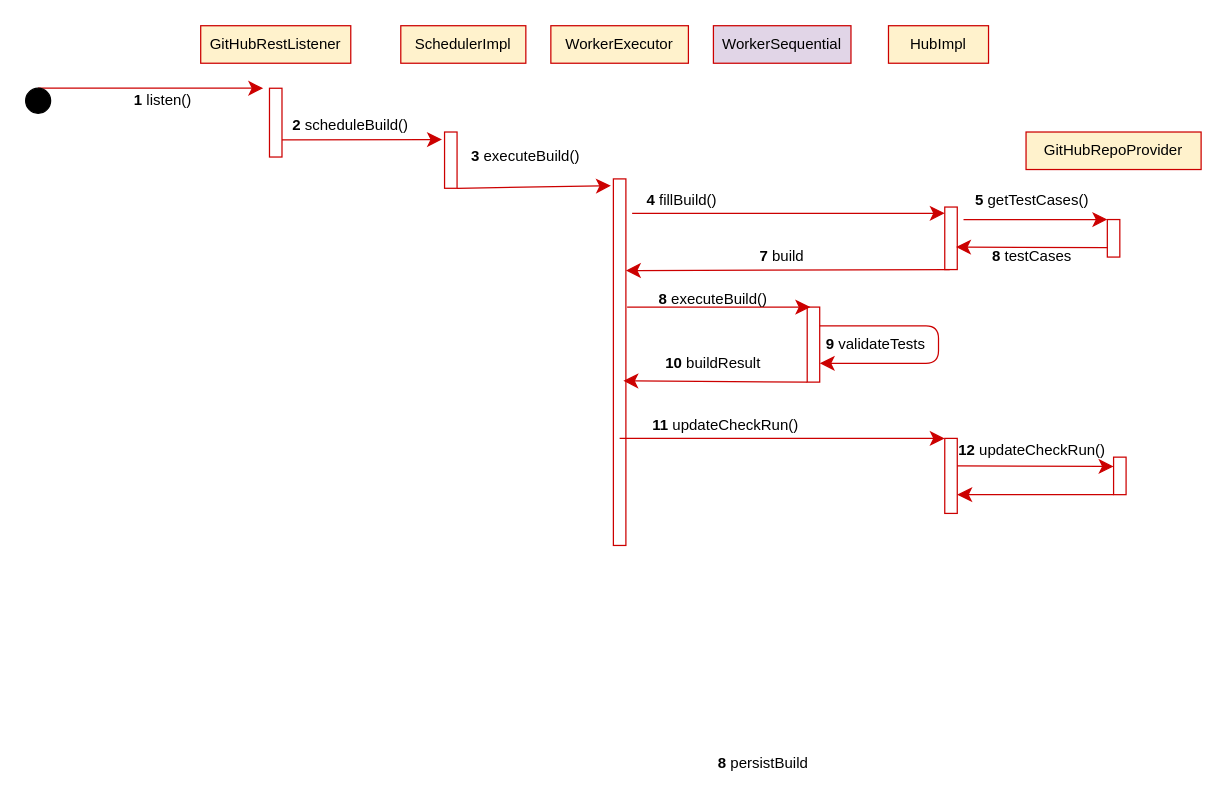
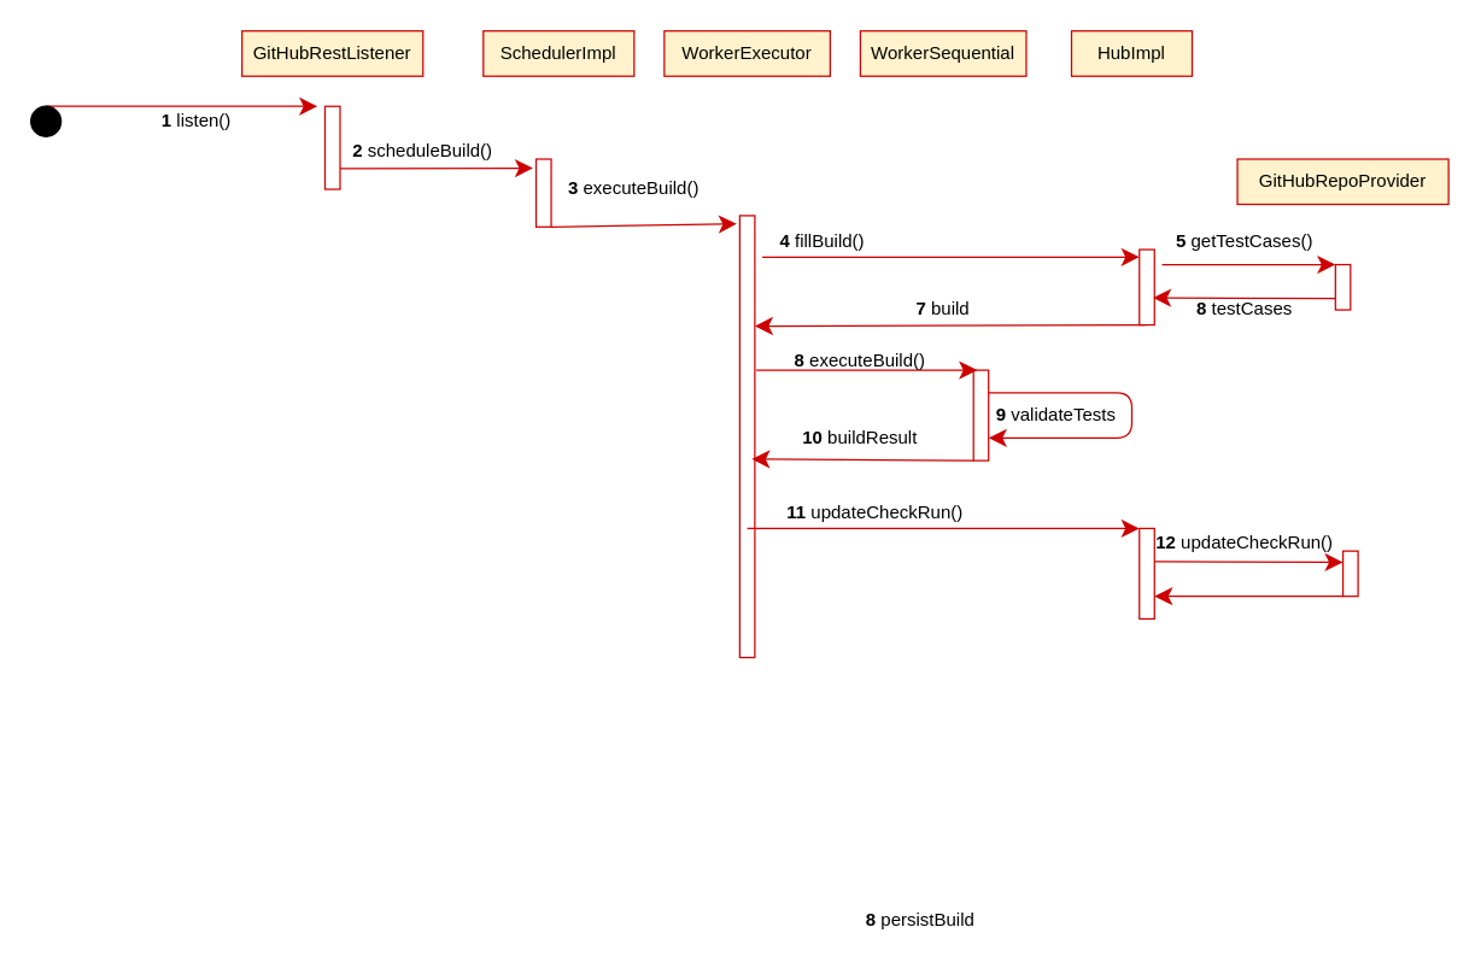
  <mxCell id="0" />
  <mxCell id="1" parent="0" />
  <mxCell id="2" value="GitHubRestListener" style="rounded=0;whiteSpace=wrap;html=1;fillColor=#fff2cc;strokeColor=#CC0000;" vertex="1" parent="1"><mxGeometry x="160" y="20" width="120" height="30" as="geometry" /></mxCell>
  <mxCell id="3" value="HubImpl" style="rounded=0;whiteSpace=wrap;html=1;fillColor=#fff2cc;strokeColor=#CC0000;" vertex="1" parent="1"><mxGeometry x="710" y="20" width="80" height="30" as="geometry" /></mxCell>
  <mxCell id="4" value="" style="rounded=0;whiteSpace=wrap;html=1;strokeColor=#CC0000;rotation=90;" vertex="1" parent="1"><mxGeometry x="192.5" y="92.5" width="55" height="10" as="geometry" /></mxCell>
  <mxCell id="5" value="&lt;b&gt;1&lt;/b&gt; listen()" style="text;html=1;strokeColor=none;fillColor=none;align=center;verticalAlign=middle;whiteSpace=wrap;rounded=0;" vertex="1" parent="1"><mxGeometry x="80" y="70" width="100" height="20" as="geometry" /></mxCell>
  <mxCell id="6" value="" style="rounded=0;whiteSpace=wrap;html=1;strokeColor=#CC0000;rotation=90;" vertex="1" parent="1"><mxGeometry x="337.5" y="122.5" width="45" height="10" as="geometry" /></mxCell>
  <mxCell id="7" value="&lt;b&gt;2&lt;/b&gt;&amp;nbsp;scheduleBuild()" style="text;html=1;strokeColor=none;fillColor=none;align=center;verticalAlign=middle;whiteSpace=wrap;rounded=0;" vertex="1" parent="1"><mxGeometry x="200" y="90" width="160" height="20" as="geometry" /></mxCell>
  <mxCell id="8" value="SchedulerImpl" style="rounded=0;whiteSpace=wrap;html=1;fillColor=#fff2cc;strokeColor=#CC0000;" vertex="1" parent="1"><mxGeometry x="320" y="20" width="100" height="30" as="geometry" /></mxCell>
  <mxCell id="9" value="WorkerExecutor" style="rounded=0;whiteSpace=wrap;html=1;fillColor=#fff2cc;strokeColor=#CC0000;" vertex="1" parent="1"><mxGeometry x="440" y="20" width="110" height="30" as="geometry" /></mxCell>
  <mxCell id="10" value="&lt;b&gt;3&lt;/b&gt; executeBuild()" style="text;html=1;strokeColor=none;fillColor=none;align=center;verticalAlign=middle;whiteSpace=wrap;rounded=0;" vertex="1" parent="1"><mxGeometry x="340" y="115" width="160" height="20" as="geometry" /></mxCell>
  <mxCell id="11" value="" style="rounded=0;whiteSpace=wrap;html=1;strokeColor=#CC0000;rotation=90;" vertex="1" parent="1"><mxGeometry x="348.45" y="284.06" width="293.12" height="10" as="geometry" /></mxCell>
  <mxCell id="12" value="&lt;b&gt;4&lt;/b&gt;&amp;nbsp;fillBuild()" style="text;html=1;strokeColor=none;fillColor=none;align=center;verticalAlign=middle;whiteSpace=wrap;rounded=0;" vertex="1" parent="1"><mxGeometry x="465" y="150" width="160" height="20" as="geometry" /></mxCell>
  <mxCell id="13" value="" style="rounded=0;whiteSpace=wrap;html=1;strokeColor=#CC0000;rotation=90;" vertex="1" parent="1"><mxGeometry x="735" y="185" width="50" height="10" as="geometry" /></mxCell>
  <mxCell id="14" value="" style="rounded=0;whiteSpace=wrap;html=1;strokeColor=#CC0000;rotation=90;" vertex="1" parent="1"><mxGeometry x="730" y="375" width="60" height="10" as="geometry" /></mxCell>
  <mxCell id="15" value="&lt;b&gt;9&lt;/b&gt; validateTests" style="text;html=1;strokeColor=none;fillColor=none;align=center;verticalAlign=middle;whiteSpace=wrap;rounded=0;" vertex="1" parent="1"><mxGeometry x="620" y="265" width="160" height="20" as="geometry" /></mxCell>
- <mxCell id="16" value="WorkerSequential" style="rounded=0;whiteSpace=wrap;html=1;fillColor=#e1d5e7;strokeColor=#CC0000;" vertex="1" parent="1"><mxGeometry x="570" y="20" width="110" height="30" as="geometry" /></mxCell>
+ <mxCell id="16" value="WorkerSequential" style="rounded=0;whiteSpace=wrap;html=1;fillColor=#fff2cc;strokeColor=#CC0000;" vertex="1" parent="1"><mxGeometry x="570" y="20" width="110" height="30" as="geometry" /></mxCell>
  <mxCell id="17" value="&lt;b&gt;11&lt;/b&gt; updateCheckRun()" style="text;html=1;strokeColor=none;fillColor=none;align=center;verticalAlign=middle;whiteSpace=wrap;rounded=0;" vertex="1" parent="1"><mxGeometry x="500" y="330" width="160" height="20" as="geometry" /></mxCell>
  <mxCell id="18" value="GitHubRepoProvider" style="rounded=0;whiteSpace=wrap;html=1;fillColor=#fff2cc;strokeColor=#CC0000;" vertex="1" parent="1"><mxGeometry x="820" y="105" width="140" height="30" as="geometry" /></mxCell>
  <mxCell id="19" value="" style="rounded=0;whiteSpace=wrap;html=1;strokeColor=#CC0000;rotation=90;" vertex="1" parent="1"><mxGeometry x="620" y="270" width="60" height="10" as="geometry" /></mxCell>
  <mxCell id="20" value="" style="rounded=0;whiteSpace=wrap;html=1;strokeColor=#CC0000;rotation=90;" vertex="1" parent="1"><mxGeometry x="875" y="185" width="30" height="10" as="geometry" /></mxCell>
  <mxCell id="21" value="" style="rounded=0;whiteSpace=wrap;html=1;strokeColor=#CC0000;rotation=90;" vertex="1" parent="1"><mxGeometry x="880" y="375" width="30" height="10" as="geometry" /></mxCell>
  <mxCell id="22" value="&lt;b&gt;8&lt;/b&gt;&amp;nbsp;persistBuild" style="text;html=1;strokeColor=none;fillColor=none;align=center;verticalAlign=middle;whiteSpace=wrap;rounded=0;" vertex="1" parent="1"><mxGeometry x="530" y="600" width="160" height="20" as="geometry" /></mxCell>
  <mxCell id="23" value="" style="endArrow=classic;html=1;strokeColor=#CC0000;endSize=9;exitX=0.5;exitY=0;exitDx=0;exitDy=0;" edge="1" parent="1" source="24"><mxGeometry width="50" height="50" relative="1" as="geometry"><mxPoint x="50" y="88" as="sourcePoint" /><mxPoint x="210" y="70" as="targetPoint" /><Array as="points" /></mxGeometry></mxCell>
  <mxCell id="24" value="" style="ellipse;whiteSpace=wrap;html=1;aspect=fixed;fillColor=#000000;" vertex="1" parent="1"><mxGeometry x="20" y="70" width="20" height="20" as="geometry" /></mxCell>
  <mxCell id="25" value="" style="endArrow=classic;html=1;strokeColor=#CC0000;endSize=9;exitX=0.75;exitY=0;exitDx=0;exitDy=0;entryX=0.081;entryY=-0.2;entryDx=0;entryDy=0;entryPerimeter=0;" edge="1" parent="1" source="4" target="10"><mxGeometry width="50" height="50" relative="1" as="geometry"><mxPoint x="60" y="98" as="sourcePoint" /><mxPoint x="220" y="98" as="targetPoint" /><Array as="points" /></mxGeometry></mxCell>
  <mxCell id="26" value="" style="endArrow=classic;html=1;strokeColor=#CC0000;endSize=9;exitX=1;exitY=0;exitDx=0;exitDy=0;entryX=0.144;entryY=-0.1;entryDx=0;entryDy=0;entryPerimeter=0;" edge="1" parent="1" source="6" target="12"><mxGeometry width="50" height="50" relative="1" as="geometry"><mxPoint x="235" y="120" as="sourcePoint" /><mxPoint x="490" y="140" as="targetPoint" /><Array as="points" /></mxGeometry></mxCell>
  <mxCell id="27" value="" style="endArrow=classic;html=1;strokeColor=#CC0000;endSize=9;exitX=0.25;exitY=1;exitDx=0;exitDy=0;entryX=0.1;entryY=1;entryDx=0;entryDy=0;entryPerimeter=0;" edge="1" parent="1" source="12" target="13"><mxGeometry width="50" height="50" relative="1" as="geometry"><mxPoint x="375" y="152.5" as="sourcePoint" /><mxPoint x="500" y="150" as="targetPoint" /><Array as="points" /></mxGeometry></mxCell>
  <mxCell id="28" value="" style="endArrow=classic;html=1;strokeColor=#CC0000;endSize=9;entryX=0;entryY=1;entryDx=0;entryDy=0;" edge="1" parent="1" target="20"><mxGeometry width="50" height="50" relative="1" as="geometry"><mxPoint x="770" y="175" as="sourcePoint" /><mxPoint x="765" y="180" as="targetPoint" /><Array as="points" /></mxGeometry></mxCell>
  <mxCell id="29" value="&lt;b&gt;5&lt;/b&gt;&amp;nbsp;getTestCases()" style="text;html=1;strokeColor=none;fillColor=none;align=center;verticalAlign=middle;whiteSpace=wrap;rounded=0;" vertex="1" parent="1"><mxGeometry x="745" y="150" width="160" height="20" as="geometry" /></mxCell>
  <mxCell id="30" value="" style="endArrow=classic;html=1;strokeColor=#CC0000;endSize=9;entryX=0.64;entryY=0.1;entryDx=0;entryDy=0;exitX=0.75;exitY=1;exitDx=0;exitDy=0;entryPerimeter=0;" edge="1" parent="1" source="20" target="13"><mxGeometry width="50" height="50" relative="1" as="geometry"><mxPoint x="780" y="185" as="sourcePoint" /><mxPoint x="895" y="185" as="targetPoint" /><Array as="points" /></mxGeometry></mxCell>
  <mxCell id="31" value="&lt;b&gt;8&lt;/b&gt;&amp;nbsp;testCases" style="text;html=1;strokeColor=none;fillColor=none;align=center;verticalAlign=middle;whiteSpace=wrap;rounded=0;" vertex="1" parent="1"><mxGeometry x="745" y="195" width="160" height="20" as="geometry" /></mxCell>
  <mxCell id="32" value="&lt;b&gt;7&lt;/b&gt;&amp;nbsp;build" style="text;html=1;strokeColor=none;fillColor=none;align=center;verticalAlign=middle;whiteSpace=wrap;rounded=0;" vertex="1" parent="1"><mxGeometry x="545" y="195" width="160" height="20" as="geometry" /></mxCell>
  <mxCell id="33" value="" style="endArrow=classic;html=1;strokeColor=#CC0000;endSize=9;entryX=0.25;entryY=0;entryDx=0;entryDy=0;" edge="1" parent="1" target="11"><mxGeometry width="50" height="50" relative="1" as="geometry"><mxPoint x="759" y="215" as="sourcePoint" /><mxPoint x="500" y="210" as="targetPoint" /><Array as="points" /></mxGeometry></mxCell>
  <mxCell id="34" value="" style="endArrow=classic;html=1;strokeColor=#CC0000;endSize=9;exitX=0.35;exitY=-0.099;exitDx=0;exitDy=0;exitPerimeter=0;entryX=0;entryY=0.75;entryDx=0;entryDy=0;" edge="1" parent="1" source="11" target="19"><mxGeometry width="50" height="50" relative="1" as="geometry"><mxPoint x="375" y="152.5" as="sourcePoint" /><mxPoint x="530" y="250" as="targetPoint" /><Array as="points" /></mxGeometry></mxCell>
  <mxCell id="35" value="&lt;b&gt;8&lt;/b&gt; executeBuild()" style="text;html=1;strokeColor=none;fillColor=none;align=center;verticalAlign=middle;whiteSpace=wrap;rounded=0;" vertex="1" parent="1"><mxGeometry x="490" y="228.75" width="160" height="20" as="geometry" /></mxCell>
  <mxCell id="36" value="" style="endArrow=classic;html=1;strokeColor=#CC0000;endSize=9;exitX=0.25;exitY=0;exitDx=0;exitDy=0;entryX=0.75;entryY=0;entryDx=0;entryDy=0;" edge="1" parent="1" source="19" target="19"><mxGeometry width="50" height="50" relative="1" as="geometry"><mxPoint x="515" y="180" as="sourcePoint" /><mxPoint x="765" y="180" as="targetPoint" /><Array as="points"><mxPoint x="750" y="260" /><mxPoint x="750" y="290" /></Array></mxGeometry></mxCell>
  <mxCell id="37" value="&lt;b&gt;10&lt;/b&gt;&amp;nbsp;buildResult" style="text;html=1;strokeColor=none;fillColor=none;align=center;verticalAlign=middle;whiteSpace=wrap;rounded=0;" vertex="1" parent="1"><mxGeometry x="490" y="280" width="160" height="20" as="geometry" /></mxCell>
  <mxCell id="38" value="" style="endArrow=classic;html=1;strokeColor=#CC0000;endSize=9;entryX=0.05;entryY=1.2;entryDx=0;entryDy=0;exitX=1;exitY=1;exitDx=0;exitDy=0;entryPerimeter=0;" edge="1" parent="1" source="19" target="37"><mxGeometry width="50" height="50" relative="1" as="geometry"><mxPoint x="769" y="225" as="sourcePoint" /><mxPoint x="510" y="225.035" as="targetPoint" /><Array as="points" /></mxGeometry></mxCell>
  <mxCell id="39" value="&lt;b&gt;12&lt;/b&gt;&amp;nbsp;updateCheckRun()" style="text;html=1;strokeColor=none;fillColor=none;align=center;verticalAlign=middle;whiteSpace=wrap;rounded=0;" vertex="1" parent="1"><mxGeometry x="755" y="350" width="140" height="20" as="geometry" /></mxCell>
  <mxCell id="40" value="" style="endArrow=classic;html=1;strokeColor=#CC0000;endSize=9;entryX=0;entryY=1;entryDx=0;entryDy=0;" edge="1" parent="1" target="14"><mxGeometry width="50" height="50" relative="1" as="geometry"><mxPoint x="495" y="350" as="sourcePoint" /><mxPoint x="765" y="180" as="targetPoint" /><Array as="points" /></mxGeometry></mxCell>
  <mxCell id="41" value="" style="endArrow=classic;html=1;strokeColor=#CC0000;endSize=9;entryX=0.25;entryY=1;entryDx=0;entryDy=0;exitX=0.367;exitY=0;exitDx=0;exitDy=0;exitPerimeter=0;" edge="1" parent="1" source="14" target="21"><mxGeometry width="50" height="50" relative="1" as="geometry"><mxPoint x="505" y="360" as="sourcePoint" /><mxPoint x="765" y="360" as="targetPoint" /><Array as="points" /></mxGeometry></mxCell>
  <mxCell id="42" value="" style="endArrow=classic;html=1;strokeColor=#CC0000;endSize=9;entryX=0.75;entryY=0;entryDx=0;entryDy=0;exitX=1;exitY=1;exitDx=0;exitDy=0;" edge="1" parent="1" source="21" target="14"><mxGeometry width="50" height="50" relative="1" as="geometry"><mxPoint x="850" y="400" as="sourcePoint" /><mxPoint x="900" y="382.5" as="targetPoint" /><Array as="points" /></mxGeometry></mxCell>
